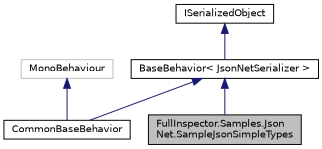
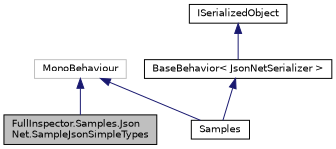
  digraph {
    node [color=black fillcolor=white fontname=Helvetica fontsize=10 shape=record style=filled]
    edge [color=midnightblue dir=back fontname=Helvetica fontsize=10 labelfontname=Helvetica labelfontsize=10 style=solid]
    n1 [fillcolor=grey75 fontcolor=black height=0.2 label="FullInspector.Samples.Json\lNet.SampleJsonSimpleTypes" width=0.4]
    n2 [height=0.2 label="BaseBehavior\< JsonNetSerializer \>" width=0.4]
-   n3 [height=0.2 label=CommonBaseBehavior width=0.4]
+   n3 [height=0.2 label=Samples width=0.4]
    n4 [color=grey75 height=0.2 label=MonoBehaviour width=0.4]
    n5 [height=0.2 label=ISerializedObject width=0.4]
-   n2 -> n1
+   n4 -> n1
    n2 -> n3
    n4 -> n3
    n5 -> n2
  }
